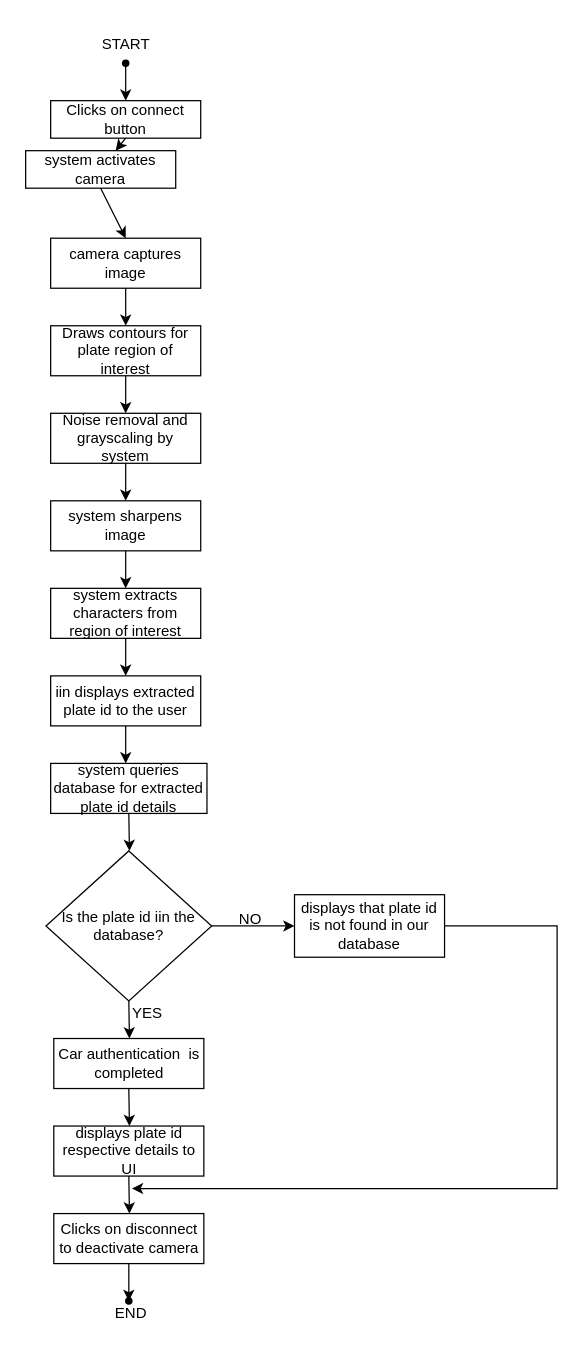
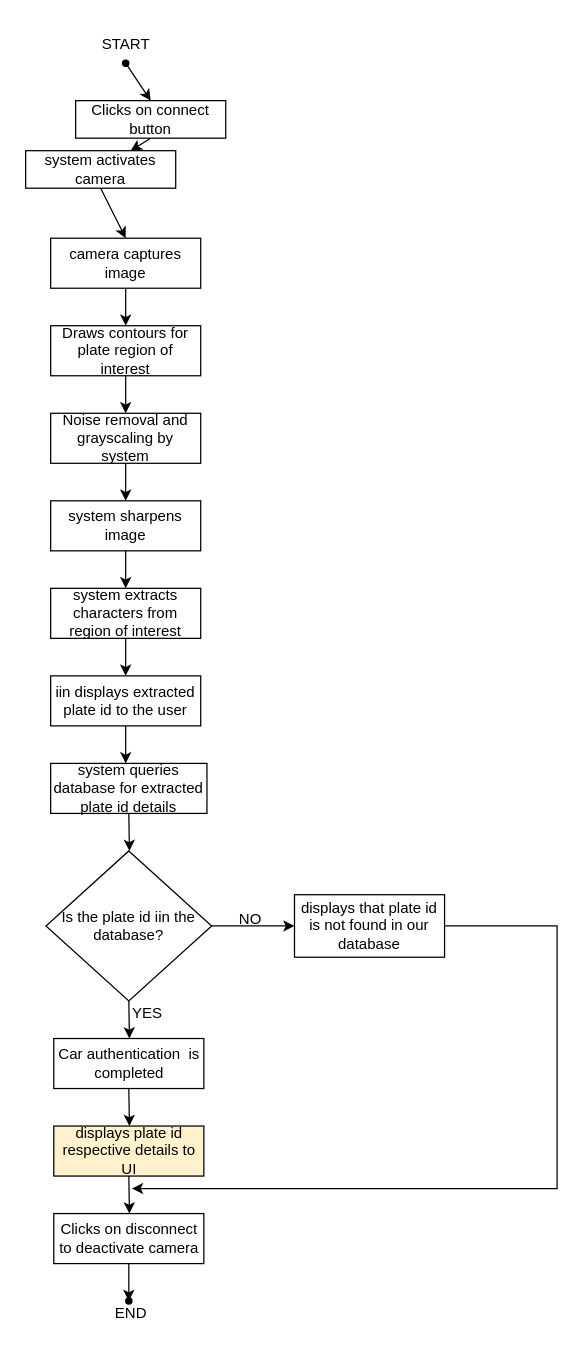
  <mxCell id="0" />
  <mxCell id="1" parent="0" />
  <mxCell id="2" value="" style="shape=waypoint;sketch=0;fillStyle=solid;size=6;pointerEvents=1;points=[];fillColor=none;resizable=0;rotatable=0;perimeter=centerPerimeter;snapToPoint=1;" vertex="1" parent="1"><mxGeometry x="90" y="40" width="20" height="20" as="geometry" /></mxCell>
- <mxCell id="3" value="Clicks on connect button" style="rounded=0;whiteSpace=wrap;html=1;" vertex="1" parent="1"><mxGeometry x="40" y="80" width="120" height="30" as="geometry" /></mxCell>
+ <mxCell id="3" value="Clicks on connect button" style="rounded=0;whiteSpace=wrap;html=1;" vertex="1" parent="1"><mxGeometry x="60" y="80" width="120" height="30" as="geometry" /></mxCell>
  <mxCell id="4" value="START" style="text;html=1;align=center;verticalAlign=middle;resizable=0;points=[];autosize=1;strokeColor=none;fillColor=none;" vertex="1" parent="1"><mxGeometry x="70" width="60" height="30" as="geometry" y="20" /></mxCell>
  <mxCell id="5" value="" style="endArrow=classic;html=1;rounded=0;exitX=0.5;exitY=0.9;exitDx=0;exitDy=0;exitPerimeter=0;entryX=0.5;entryY=0;entryDx=0;entryDy=0;" edge="1" parent="1" source="2" target="3"><mxGeometry width="50" height="50" relative="1" as="geometry"><mxPoint x="105" y="190" as="sourcePoint" /><mxPoint x="155" y="140" as="targetPoint" /></mxGeometry></mxCell>
  <mxCell id="6" value="" style="endArrow=classic;html=1;rounded=0;exitX=0.5;exitY=1;exitDx=0;exitDy=0;" edge="1" parent="1" source="3" target="7"><mxGeometry width="50" height="50" relative="1" as="geometry"><mxPoint x="105" y="190" as="sourcePoint" /><mxPoint x="100" y="160" as="targetPoint" /></mxGeometry></mxCell>
  <mxCell id="7" value="system activates camera" style="rounded=0;whiteSpace=wrap;html=1;" vertex="1" parent="1"><mxGeometry x="20" y="120" width="120" height="30" as="geometry" /></mxCell>
  <mxCell id="8" value="" style="endArrow=classic;html=1;rounded=0;exitX=0.5;exitY=1;exitDx=0;exitDy=0;" edge="1" parent="1" source="7"><mxGeometry width="50" height="50" relative="1" as="geometry"><mxPoint x="105" y="190" as="sourcePoint" /><mxPoint x="100" y="190" as="targetPoint" /></mxGeometry></mxCell>
  <mxCell id="9" value="camera captures image" style="rounded=0;whiteSpace=wrap;html=1;" vertex="1" parent="1"><mxGeometry x="40" y="190" width="120" height="40" as="geometry" /></mxCell>
  <mxCell id="10" value="" style="endArrow=classic;html=1;rounded=0;exitX=0.5;exitY=1;exitDx=0;exitDy=0;" edge="1" parent="1" source="9"><mxGeometry width="50" height="50" relative="1" as="geometry"><mxPoint x="125" y="280" as="sourcePoint" /><mxPoint x="100" y="260" as="targetPoint" /></mxGeometry></mxCell>
  <mxCell id="11" value="Draws contours for plate region of interest" style="rounded=0;whiteSpace=wrap;html=1;" vertex="1" parent="1"><mxGeometry x="40" y="260" width="120" height="40" as="geometry" /></mxCell>
  <mxCell id="12" value="" style="endArrow=classic;html=1;rounded=0;exitX=0.5;exitY=1;exitDx=0;exitDy=0;" edge="1" parent="1" source="11"><mxGeometry width="50" height="50" relative="1" as="geometry"><mxPoint x="105" y="360" as="sourcePoint" /><mxPoint x="100" y="330" as="targetPoint" /></mxGeometry></mxCell>
  <mxCell id="13" value="Noise removal and grayscaling by system" style="rounded=0;whiteSpace=wrap;html=1;" vertex="1" parent="1"><mxGeometry x="40" y="330" width="120" height="40" as="geometry" /></mxCell>
  <mxCell id="14" value="" style="endArrow=classic;html=1;rounded=0;exitX=0.5;exitY=1;exitDx=0;exitDy=0;" edge="1" parent="1" source="13"><mxGeometry width="50" height="50" relative="1" as="geometry"><mxPoint x="115" y="440" as="sourcePoint" /><mxPoint x="100" y="400" as="targetPoint" /></mxGeometry></mxCell>
  <mxCell id="15" value="system sharpens image" style="rounded=0;whiteSpace=wrap;html=1;" vertex="1" parent="1"><mxGeometry x="40" y="400" width="120" height="40" as="geometry" /></mxCell>
  <mxCell id="16" value="" style="endArrow=classic;html=1;rounded=0;exitX=0.5;exitY=1;exitDx=0;exitDy=0;" edge="1" parent="1" source="15"><mxGeometry width="50" height="50" relative="1" as="geometry"><mxPoint x="145" y="490" as="sourcePoint" /><mxPoint x="100" y="470" as="targetPoint" /></mxGeometry></mxCell>
  <mxCell id="17" value="system extracts characters from region of interest" style="rounded=0;whiteSpace=wrap;html=1;" vertex="1" parent="1"><mxGeometry x="40" y="470" width="120" height="40" as="geometry" /></mxCell>
  <mxCell id="18" value="" style="endArrow=classic;html=1;rounded=0;exitX=0.5;exitY=1;exitDx=0;exitDy=0;" edge="1" parent="1" source="17"><mxGeometry width="50" height="50" relative="1" as="geometry"><mxPoint x="105" y="750" as="sourcePoint" /><mxPoint x="100" y="540" as="targetPoint" /></mxGeometry></mxCell>
  <mxCell id="19" value="iin displays extracted plate id to the user" style="rounded=0;whiteSpace=wrap;html=1;" vertex="1" parent="1"><mxGeometry x="40" y="540" width="120" height="40" as="geometry" /></mxCell>
  <mxCell id="20" value="" style="endArrow=classic;html=1;rounded=0;exitX=0.5;exitY=1;exitDx=0;exitDy=0;" edge="1" parent="1" source="19"><mxGeometry width="50" height="50" relative="1" as="geometry"><mxPoint x="105" y="750" as="sourcePoint" /><mxPoint x="100" y="610" as="targetPoint" /></mxGeometry></mxCell>
  <mxCell id="21" value="system queries database for extracted plate id details" style="rounded=0;whiteSpace=wrap;html=1;" vertex="1" parent="1"><mxGeometry x="40" y="610" width="125" height="40" as="geometry" /></mxCell>
  <mxCell id="22" value="" style="endArrow=classic;html=1;rounded=0;exitX=0.5;exitY=1;exitDx=0;exitDy=0;" edge="1" parent="1" source="21"><mxGeometry width="50" height="50" relative="1" as="geometry"><mxPoint x="105" y="750" as="sourcePoint" /><mxPoint x="103" y="680" as="targetPoint" /></mxGeometry></mxCell>
  <mxCell id="23" value="Is the plate id iin the database?" style="rhombus;whiteSpace=wrap;html=1;" vertex="1" parent="1"><mxGeometry x="36.25" y="680" width="132.5" height="120" as="geometry" /></mxCell>
  <mxCell id="24" value="" style="endArrow=classic;html=1;rounded=0;exitX=0.5;exitY=1;exitDx=0;exitDy=0;" edge="1" parent="1" source="23"><mxGeometry width="50" height="50" relative="1" as="geometry"><mxPoint x="125" y="840" as="sourcePoint" /><mxPoint x="103" y="830" as="targetPoint" /></mxGeometry></mxCell>
  <mxCell id="25" value="Car authentication&amp;nbsp; is completed" style="rounded=0;whiteSpace=wrap;html=1;" vertex="1" parent="1"><mxGeometry x="42.5" y="830" width="120" height="40" as="geometry" /></mxCell>
  <mxCell id="26" value="" style="endArrow=classic;html=1;rounded=0;exitX=1;exitY=0.5;exitDx=0;exitDy=0;" edge="1" parent="1" source="23"><mxGeometry width="50" height="50" relative="1" as="geometry"><mxPoint x="185" y="765" as="sourcePoint" /><mxPoint x="235" y="740" as="targetPoint" /></mxGeometry></mxCell>
  <mxCell id="27" value="displays that plate id is not found in our database" style="rounded=0;whiteSpace=wrap;html=1;" vertex="1" parent="1"><mxGeometry x="235" y="715" width="120" height="50" as="geometry" /></mxCell>
  <mxCell id="28" value="" style="endArrow=classic;html=1;rounded=0;exitX=1;exitY=0.5;exitDx=0;exitDy=0;" edge="1" parent="1" source="27"><mxGeometry width="50" height="50" relative="1" as="geometry"><mxPoint x="365" y="750" as="sourcePoint" /><mxPoint x="105" y="950" as="targetPoint" /><Array as="points"><mxPoint x="445" y="740" /><mxPoint x="445" y="950" /></Array></mxGeometry></mxCell>
  <mxCell id="29" value="YES" style="text;html=1;strokeColor=none;fillColor=none;align=center;verticalAlign=middle;whiteSpace=wrap;rounded=0;" vertex="1" parent="1"><mxGeometry x="95" y="800" width="45" height="20" as="geometry" /></mxCell>
  <mxCell id="30" value="NO" style="text;html=1;strokeColor=none;fillColor=none;align=center;verticalAlign=middle;whiteSpace=wrap;rounded=0;" vertex="1" parent="1"><mxGeometry x="185" y="730" width="30" height="10" as="geometry" /></mxCell>
  <mxCell id="31" value="" style="endArrow=classic;html=1;rounded=0;exitX=0.5;exitY=1;exitDx=0;exitDy=0;" edge="1" parent="1" source="25"><mxGeometry width="50" height="50" relative="1" as="geometry"><mxPoint x="140" y="920" as="sourcePoint" /><mxPoint x="103" y="900" as="targetPoint" /></mxGeometry></mxCell>
- <mxCell id="32" value="displays plate id respective details to UI" style="rounded=0;whiteSpace=wrap;html=1;" vertex="1" parent="1"><mxGeometry x="42.5" y="900" width="120" height="40" as="geometry" /></mxCell>
+ <mxCell id="32" value="displays plate id respective details to UI" style="rounded=0;whiteSpace=wrap;html=1;fillColor=#fff2cc;" vertex="1" parent="1"><mxGeometry x="42.5" y="900" width="120" height="40" as="geometry" /></mxCell>
  <mxCell id="33" value="" style="endArrow=classic;html=1;rounded=0;exitX=0.5;exitY=1;exitDx=0;exitDy=0;" edge="1" parent="1" source="32"><mxGeometry width="50" height="50" relative="1" as="geometry"><mxPoint x="105" y="1000" as="sourcePoint" /><mxPoint x="103" y="970" as="targetPoint" /></mxGeometry></mxCell>
  <mxCell id="34" value="Clicks on disconnect to deactivate camera" style="rounded=0;whiteSpace=wrap;html=1;" vertex="1" parent="1"><mxGeometry x="42.5" y="970" width="120" height="40" as="geometry" /></mxCell>
  <mxCell id="35" value="" style="endArrow=classic;html=1;rounded=0;exitDx=0;exitDy=0;" edge="1" parent="1" source="37"><mxGeometry width="50" height="50" relative="1" as="geometry"><mxPoint x="130" y="1090" as="sourcePoint" /><mxPoint x="103" y="1040" as="targetPoint" /></mxGeometry></mxCell>
  <mxCell id="36" value="" style="endArrow=classic;html=1;rounded=0;exitX=0.5;exitY=1;exitDx=0;exitDy=0;" edge="1" parent="1" source="34" target="37"><mxGeometry width="50" height="50" relative="1" as="geometry"><mxPoint x="103" y="1010" as="sourcePoint" /><mxPoint x="103" y="1040" as="targetPoint" /></mxGeometry></mxCell>
  <mxCell id="37" value="" style="shape=waypoint;sketch=0;fillStyle=solid;size=6;pointerEvents=1;points=[];fillColor=none;resizable=0;rotatable=0;perimeter=centerPerimeter;snapToPoint=1;" vertex="1" parent="1"><mxGeometry x="92.5" y="1030" width="20" height="20" as="geometry" /></mxCell>
  <mxCell id="38" value="END" style="text;html=1;strokeColor=none;fillColor=none;align=center;verticalAlign=middle;whiteSpace=wrap;rounded=0;" vertex="1" parent="1"><mxGeometry x="78" y="1040" width="52.5" height="20" as="geometry" /></mxCell>
